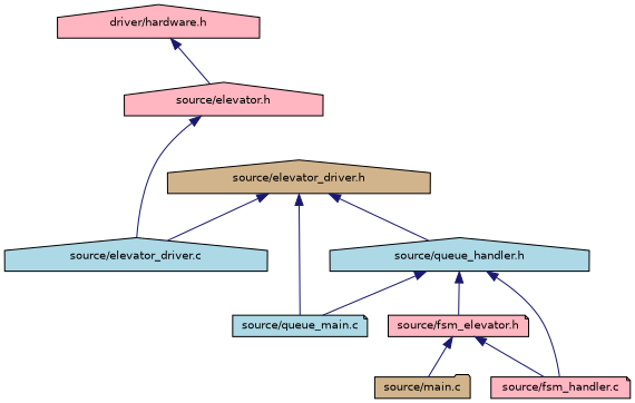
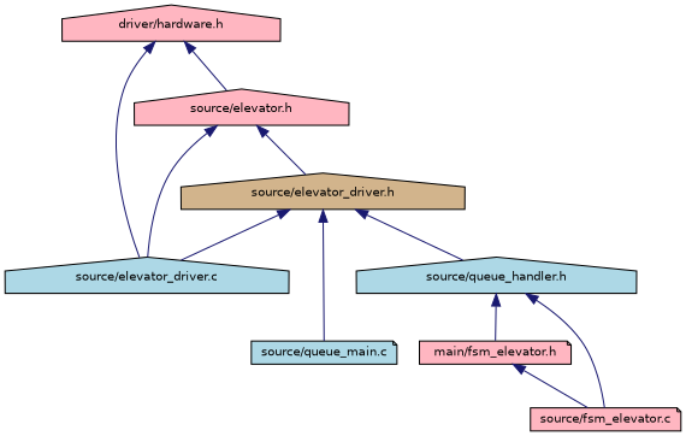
  digraph {
    node [color=black fillcolor=lightpink fontname=Helvetica fontsize=10 shape=house style=filled]
    edge [color=midnightblue dir=back fontname=Helvetica fontsize=10 labelfontname=Helvetica labelfontsize=10 style=solid]
    n1 [fontcolor=black height=0.2 label="driver/hardware.h" width=0.4]
    n2 [height=0.2 label="source/elevator.h" width=0.4]
    n3 [fillcolor=lightblue height=0.2 label="source/elevator_driver.c" width=0.4]
    n4 [fillcolor=tan height=0.2 label="source/elevator_driver.h" width=0.4]
    n5 [fillcolor=lightblue height=0.2 label="source/queue_handler.h" width=0.4]
    n6 [fillcolor=lightblue height=0.2 label="source/queue_main.c" shape=note width=0.4]
-   n7 [height=0.2 label="source/fsm_handler.c" shape=note width=0.4]
-   n8 [height=0.2 label="source/fsm_elevator.h" shape=note width=0.4]
-   n9 [fillcolor=tan height=0.2 label="source/main.c" shape=folder width=0.4]
+   n7 [height=0.2 label="source/fsm_elevator.c" shape=note width=0.4]
+   n8 [height=0.2 label="main/fsm_elevator.h" shape=note width=0.4]
    n1 -> n2
+   n1 -> n3
    n2 -> n3
+   n2 -> n4
    n4 -> n3
    n4 -> n5
    n4 -> n6
-   n5 -> n6
    n5 -> n7
    n5 -> n8
    n8 -> n7
-   n8 -> n9
  }
